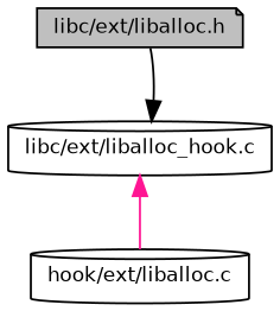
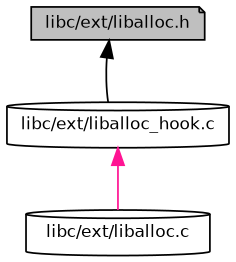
  digraph {
    node [color=black fillcolor=white fontname=Helvetica fontsize=10 shape=cylinder style=filled]
    edge [dir=back fontname=Helvetica fontsize=10 labelfontname=Helvetica labelfontsize=10 style=solid]
    n1 [fillcolor=grey75 fontcolor=black height=0.2 label="libc/ext/liballoc.h" shape=note width=0.4]
    n2 [height=0.2 label="libc/ext/liballoc_hook.c" width=0.4]
-   n3 [height=0.2 label="hook/ext/liballoc.c" width=0.4]
-   n2 -> n1 [color=black]
+   n3 [height=0.2 label="libc/ext/liballoc.c" width=0.4]
+   n1 -> n2 [color=black]
    n2 -> n3 [color=deeppink]
  }
